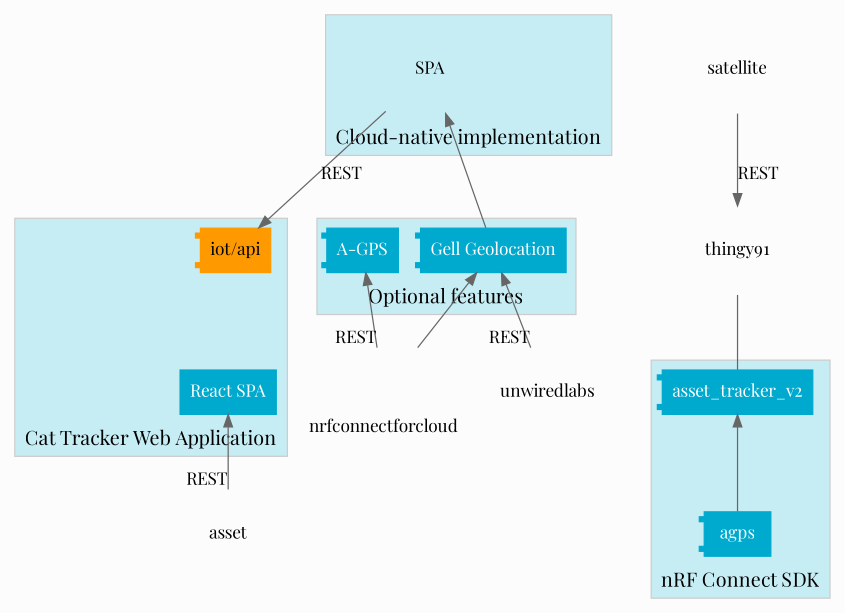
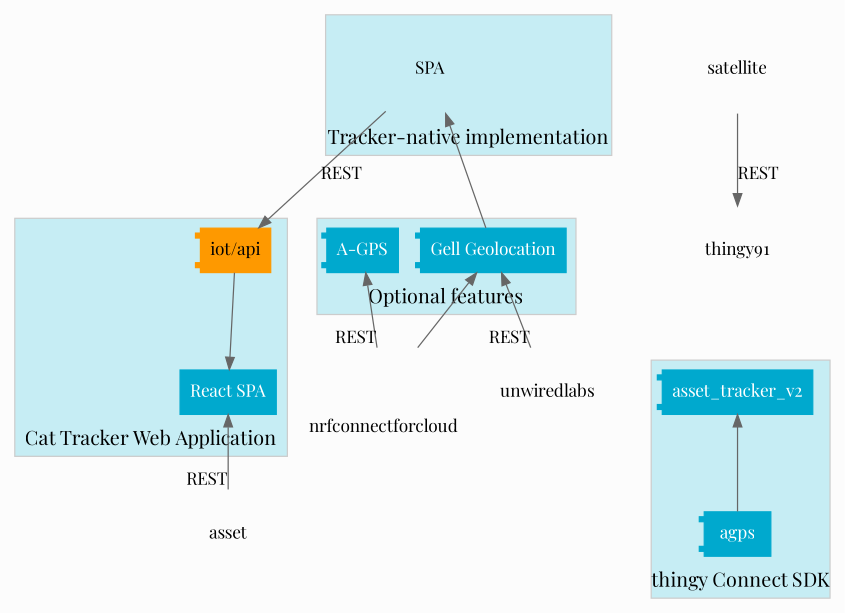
  digraph {
    bgcolor="#fcfcfc"
    compound=true
    fontname="Playfair Display"
    labelfloat=true
    rankdir=TB
    node [fontname="Playfair Display" shape=none]
    edge [color="#666666" dir=back fontname="Playfair Display"]
    n1 [height=1 label=SPA width=1]
    n2 [color="#00a9ce" fillcolor="#00a9ce" fontcolor="#ffffff" label="Gell Geolocation" shape=component style=filled]
    n3 [color="#00a9ce" fillcolor="#00a9ce" fontcolor="#ffffff" label="A-GPS" shape=component style=filled]
    asset_tracker_v2 [color="#00a9ce" fillcolor="#00a9ce" fontcolor="#ffffff" shape=component style=filled]
    agps [color="#00a9ce" fillcolor="#00a9ce" fontcolor="#ffffff" shape=component style=filled]
    n6 [color="#fe9900" fillcolor="#fe9900" label="iot/api" shape=component style=filled]
    n7 [color="#00a9ce" fillcolor="#00a9ce" fontcolor="#ffffff" label="React SPA" shape=box style=filled]
    nrfconnectforcloud [height=1 labelloc=b width=1]
    unwiredlabs [height=1 width=1]
    n10 [height=1 label=asset width=1]
    thingy91 [height=1 width=1]
    satellite [height=1 width=1]
    subgraph cluster_1 {
      bgcolor="#c6edf4"
      color="#cccccc"
      fontsize=16
-     label="Cloud-native implementation"
+     label="Tracker-native implementation"
      labelloc=b
      n1
    }
    subgraph cluster_2 {
      bgcolor="#c6edf4"
      color="#cccccc"
      fontsize=16
      label="Optional features"
      labelloc=b
      n2
      n3
    }
    subgraph cluster_3 {
      bgcolor="#c6edf4"
      color="#cccccc"
      fontsize=16
-     label="nRF Connect SDK"
+     label="thingy Connect SDK"
      labelloc=b
      asset_tracker_v2
      agps
    }
    subgraph cluster_4 {
      bgcolor="#c6edf4"
      color="#cccccc"
      fontsize=16
      label="Cat Tracker Web Application"
      labelloc=b
      n6
      n7
    }
    n1 -> n2
    n1 -> n6 [label=REST dir=""]
    n2 -> nrfconnectforcloud
    n2 -> unwiredlabs [headlabel=REST]
    n3 -> nrfconnectforcloud [headlabel=REST]
    asset_tracker_v2 -> agps
+   n6 -> n7 [dir=""]
    n7 -> n10 [headlabel=REST]
-   thingy91 -> asset_tracker_v2 [dir=none]
    satellite -> thingy91 [label=REST dir=""]
  }
